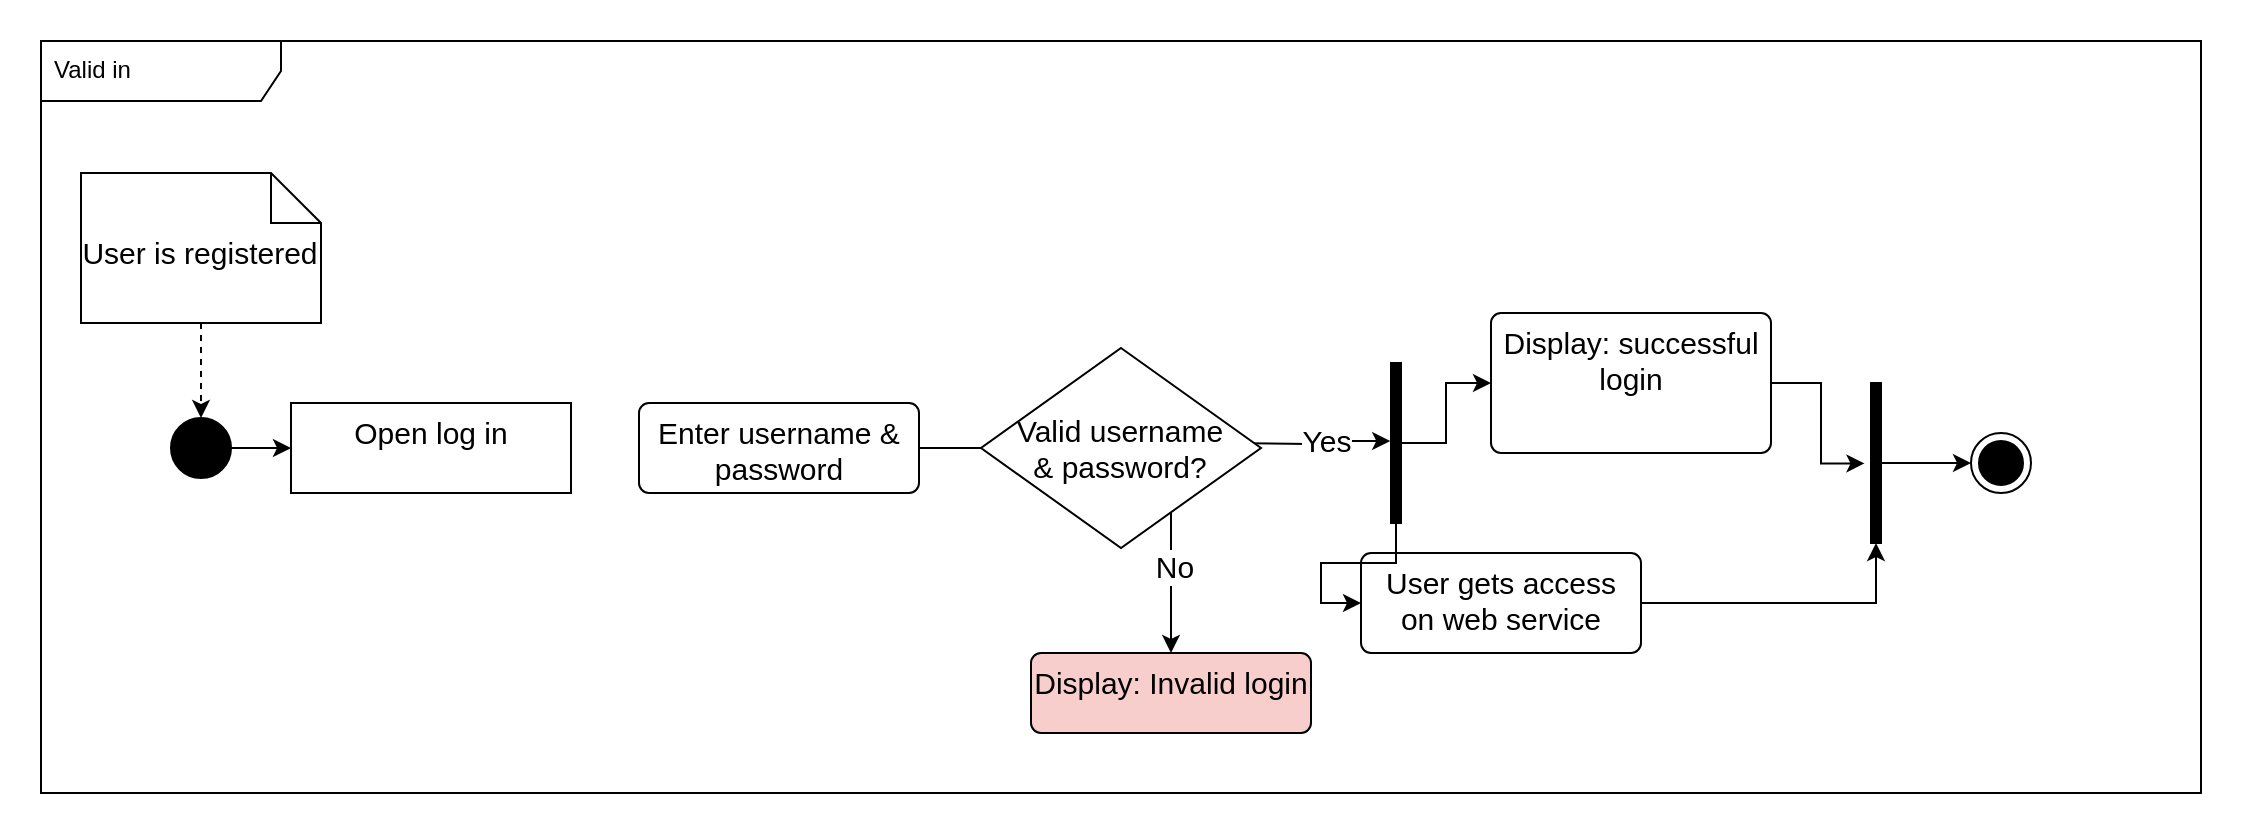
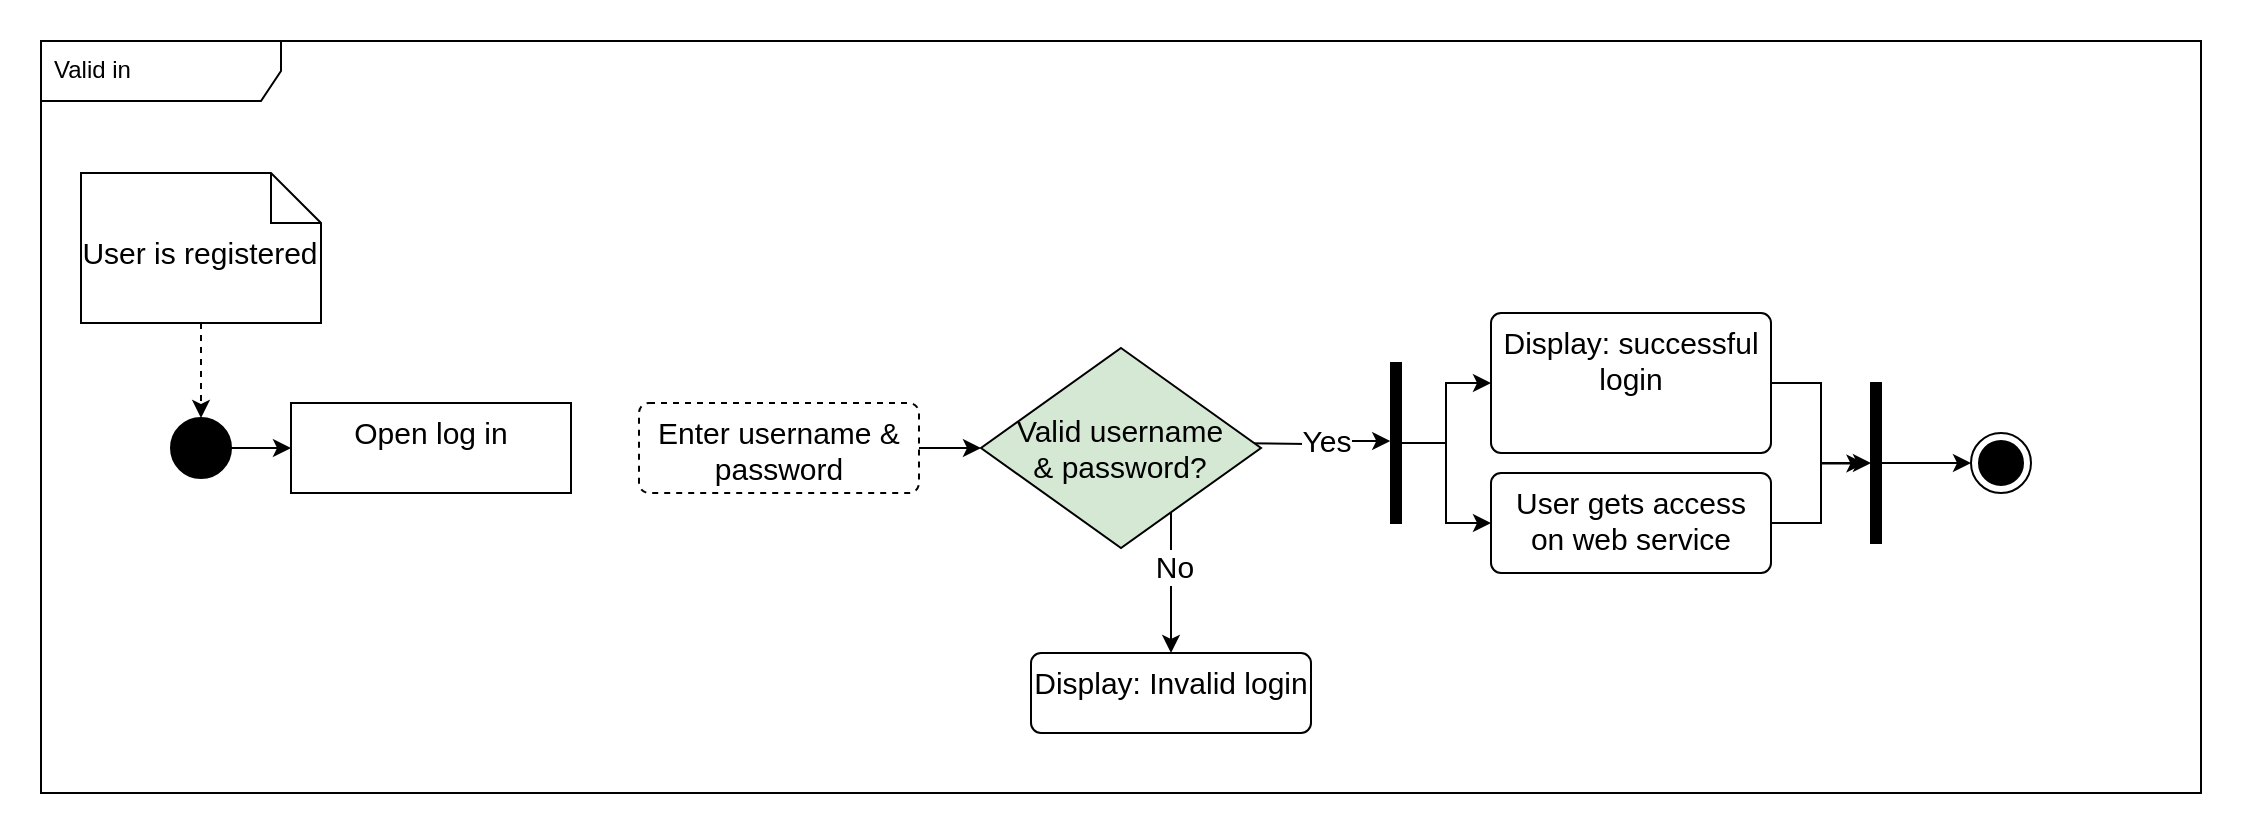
  <mxCell id="0" />
  <mxCell id="1" parent="0" />
  <mxCell id="2" style="edgeStyle=orthogonalEdgeStyle;rounded=0;orthogonalLoop=1;jettySize=auto;html=1;entryX=0;entryY=0.5;entryDx=0;entryDy=0;strokeWidth=1;fontSize=15;" edge="1" parent="1" source="3" target="12"><mxGeometry relative="1" as="geometry" /></mxCell>
  <mxCell id="3" value="" style="ellipse;fillColor=strokeColor;strokeWidth=1;fontSize=15;" vertex="1" parent="1"><mxGeometry x="85" y="208.5" width="30" height="30" as="geometry" /></mxCell>
  <mxCell id="4" value="" style="ellipse;html=1;shape=endState;fillColor=strokeColor;strokeWidth=1;fontSize=15;" vertex="1" parent="1"><mxGeometry x="985" y="216" width="30" height="30" as="geometry" /></mxCell>
  <mxCell id="5" value="Valid in" style="shape=umlFrame;whiteSpace=wrap;html=1;width=120;height=30;boundedLbl=1;verticalAlign=middle;align=left;spacingLeft=5;" vertex="1" parent="1"><mxGeometry x="20" y="20" width="1080" height="376" as="geometry" /></mxCell>
  <mxCell id="6" style="edgeStyle=orthogonalEdgeStyle;rounded=0;orthogonalLoop=1;jettySize=auto;html=1;strokeWidth=1;fontSize=15;" edge="1" parent="1" source="7" target="24"><mxGeometry relative="1" as="geometry" /></mxCell>
- <mxCell id="7" value="User gets access &lt;br&gt;on web service" style="html=1;align=center;verticalAlign=top;rounded=1;absoluteArcSize=1;arcSize=10;dashed=0;strokeWidth=1;fontSize=15;" vertex="1" parent="1"><mxGeometry x="680" y="276" width="140" height="50" as="geometry" /></mxCell>
- <mxCell id="8" style="edgeStyle=orthogonalEdgeStyle;rounded=0;orthogonalLoop=1;jettySize=auto;html=1;entryX=0;entryY=0.5;entryDx=0;entryDy=0;strokeWidth=1;fontSize=15;endArrow=none;" edge="1" parent="1" source="9" target="19"><mxGeometry relative="1" as="geometry" /></mxCell>
- <mxCell id="9" value="Enter username &amp;amp; &lt;br style=&quot;font-size: 15px;&quot;&gt;password" style="html=1;align=center;verticalAlign=top;rounded=1;absoluteArcSize=1;arcSize=10;dashed=0;strokeWidth=1;fontSize=15;" vertex="1" parent="1"><mxGeometry x="319" y="201" width="140" height="45" as="geometry" /></mxCell>
+ <mxCell id="7" value="User gets access &lt;br&gt;on web service" style="html=1;align=center;verticalAlign=top;rounded=1;absoluteArcSize=1;arcSize=10;dashed=0;strokeWidth=1;fontSize=15;" vertex="1" parent="1"><mxGeometry x="745" y="236" width="140" height="50" as="geometry" /></mxCell>
+ <mxCell id="8" style="edgeStyle=orthogonalEdgeStyle;rounded=0;orthogonalLoop=1;jettySize=auto;html=1;entryX=0;entryY=0.5;entryDx=0;entryDy=0;strokeWidth=1;fontSize=15;" edge="1" parent="1" source="9" target="19"><mxGeometry relative="1" as="geometry" /></mxCell>
+ <mxCell id="9" value="Enter username &amp;amp; &lt;br style=&quot;font-size: 15px;&quot;&gt;password" style="html=1;align=center;verticalAlign=top;rounded=1;absoluteArcSize=1;arcSize=10;dashed=1;strokeWidth=1;fontSize=15;" vertex="1" parent="1"><mxGeometry x="319" y="201" width="140" height="45" as="geometry" /></mxCell>
  <mxCell id="10" style="edgeStyle=orthogonalEdgeStyle;rounded=0;orthogonalLoop=1;jettySize=auto;html=1;entryX=-0.652;entryY=0.503;entryDx=0;entryDy=0;entryPerimeter=0;strokeWidth=1;fontSize=15;" edge="1" parent="1" source="11" target="24"><mxGeometry relative="1" as="geometry" /></mxCell>
  <mxCell id="11" value="Display: successful &lt;br&gt;login" style="html=1;align=center;verticalAlign=top;rounded=1;absoluteArcSize=1;arcSize=10;dashed=0;strokeWidth=1;fontSize=15;" vertex="1" parent="1"><mxGeometry x="745" y="156" width="140" height="70" as="geometry" /></mxCell>
  <mxCell id="12" value="Open log in" style="html=1;align=center;verticalAlign=top;absoluteArcSize=1;arcSize=10;dashed=0;strokeWidth=1;fontSize=15;rounded=0;" vertex="1" parent="1"><mxGeometry x="145" y="201" width="140" height="45" as="geometry" /></mxCell>
  <mxCell id="13" style="edgeStyle=orthogonalEdgeStyle;rounded=0;orthogonalLoop=1;jettySize=auto;html=1;entryX=0.5;entryY=0;entryDx=0;entryDy=0;dashed=1;strokeWidth=1;fontSize=15;" edge="1" parent="1" source="14" target="3"><mxGeometry relative="1" as="geometry" /></mxCell>
  <mxCell id="14" value="User is registered&lt;br style=&quot;font-size: 15px;&quot;&gt;" style="shape=note2;boundedLbl=1;whiteSpace=wrap;html=1;size=25;verticalAlign=top;align=center;strokeWidth=1;fontSize=15;" vertex="1" parent="1"><mxGeometry x="40" y="86" width="120" height="75" as="geometry" /></mxCell>
  <mxCell id="15" style="edgeStyle=orthogonalEdgeStyle;rounded=0;orthogonalLoop=1;jettySize=auto;html=1;strokeWidth=1;fontSize=15;entryX=-0.077;entryY=0.488;entryDx=0;entryDy=0;entryPerimeter=0;" edge="1" parent="1" target="22"><mxGeometry relative="1" as="geometry"><mxPoint x="610" y="221" as="sourcePoint" /><mxPoint x="735" y="221" as="targetPoint" /></mxGeometry></mxCell>
  <mxCell id="16" value="Yes" style="edgeLabel;html=1;align=center;verticalAlign=middle;resizable=0;points=[];fontSize=15;" vertex="1" connectable="0" parent="15"><mxGeometry x="0.256" y="1" relative="1" as="geometry"><mxPoint as="offset" /></mxGeometry></mxCell>
  <mxCell id="17" style="edgeStyle=orthogonalEdgeStyle;rounded=0;orthogonalLoop=1;jettySize=auto;html=1;strokeWidth=1;fontSize=15;" edge="1" parent="1" source="19"><mxGeometry relative="1" as="geometry"><mxPoint x="585" y="326" as="targetPoint" /><Array as="points"><mxPoint x="585" y="296" /><mxPoint x="585" y="296" /></Array></mxGeometry></mxCell>
  <mxCell id="18" value="No" style="edgeLabel;html=1;align=center;verticalAlign=middle;resizable=0;points=[];fontSize=15;" vertex="1" connectable="0" parent="17"><mxGeometry x="-0.228" y="1" relative="1" as="geometry"><mxPoint as="offset" /></mxGeometry></mxCell>
- <mxCell id="19" value="Valid username &#10;&amp; password?" style="rhombus;strokeWidth=1;fontSize=15;" vertex="1" parent="1"><mxGeometry x="490" y="173.5" width="140" height="100" as="geometry" /></mxCell>
+ <mxCell id="19" value="Valid username &#10;&amp; password?" style="rhombus;strokeWidth=1;fontSize=15;fillColor=#d5e8d4;" vertex="1" parent="1"><mxGeometry x="490" y="173.5" width="140" height="100" as="geometry" /></mxCell>
  <mxCell id="20" style="edgeStyle=orthogonalEdgeStyle;rounded=0;orthogonalLoop=1;jettySize=auto;html=1;entryX=0;entryY=0.5;entryDx=0;entryDy=0;strokeWidth=1;fontSize=15;" edge="1" parent="1" source="22" target="11"><mxGeometry relative="1" as="geometry" /></mxCell>
  <mxCell id="21" style="edgeStyle=orthogonalEdgeStyle;rounded=0;orthogonalLoop=1;jettySize=auto;html=1;entryX=0;entryY=0.5;entryDx=0;entryDy=0;strokeWidth=1;fontSize=15;" edge="1" parent="1" source="22" target="7"><mxGeometry relative="1" as="geometry" /></mxCell>
  <mxCell id="22" value="" style="html=1;points=[];perimeter=orthogonalPerimeter;fillColor=strokeColor;strokeWidth=1;fontSize=15;" vertex="1" parent="1"><mxGeometry x="695" y="181" width="5" height="80" as="geometry" /></mxCell>
  <mxCell id="23" style="edgeStyle=orthogonalEdgeStyle;rounded=0;orthogonalLoop=1;jettySize=auto;html=1;strokeWidth=1;fontSize=15;" edge="1" parent="1" source="24" target="4"><mxGeometry relative="1" as="geometry" /></mxCell>
  <mxCell id="24" value="" style="html=1;points=[];perimeter=orthogonalPerimeter;fillColor=strokeColor;strokeWidth=1;fontSize=15;" vertex="1" parent="1"><mxGeometry x="935" y="191" width="5" height="80" as="geometry" /></mxCell>
- <mxCell id="25" value="Display: Invalid login" style="html=1;align=center;verticalAlign=top;rounded=1;absoluteArcSize=1;arcSize=10;dashed=0;strokeWidth=1;fontSize=15;fillColor=#f8cecc;" vertex="1" parent="1"><mxGeometry x="515" y="326" width="140" height="40" as="geometry" /></mxCell>
+ <mxCell id="25" value="Display: Invalid login" style="html=1;align=center;verticalAlign=top;rounded=1;absoluteArcSize=1;arcSize=10;dashed=0;strokeWidth=1;fontSize=15;" vertex="1" parent="1"><mxGeometry x="515" y="326" width="140" height="40" as="geometry" /></mxCell>
